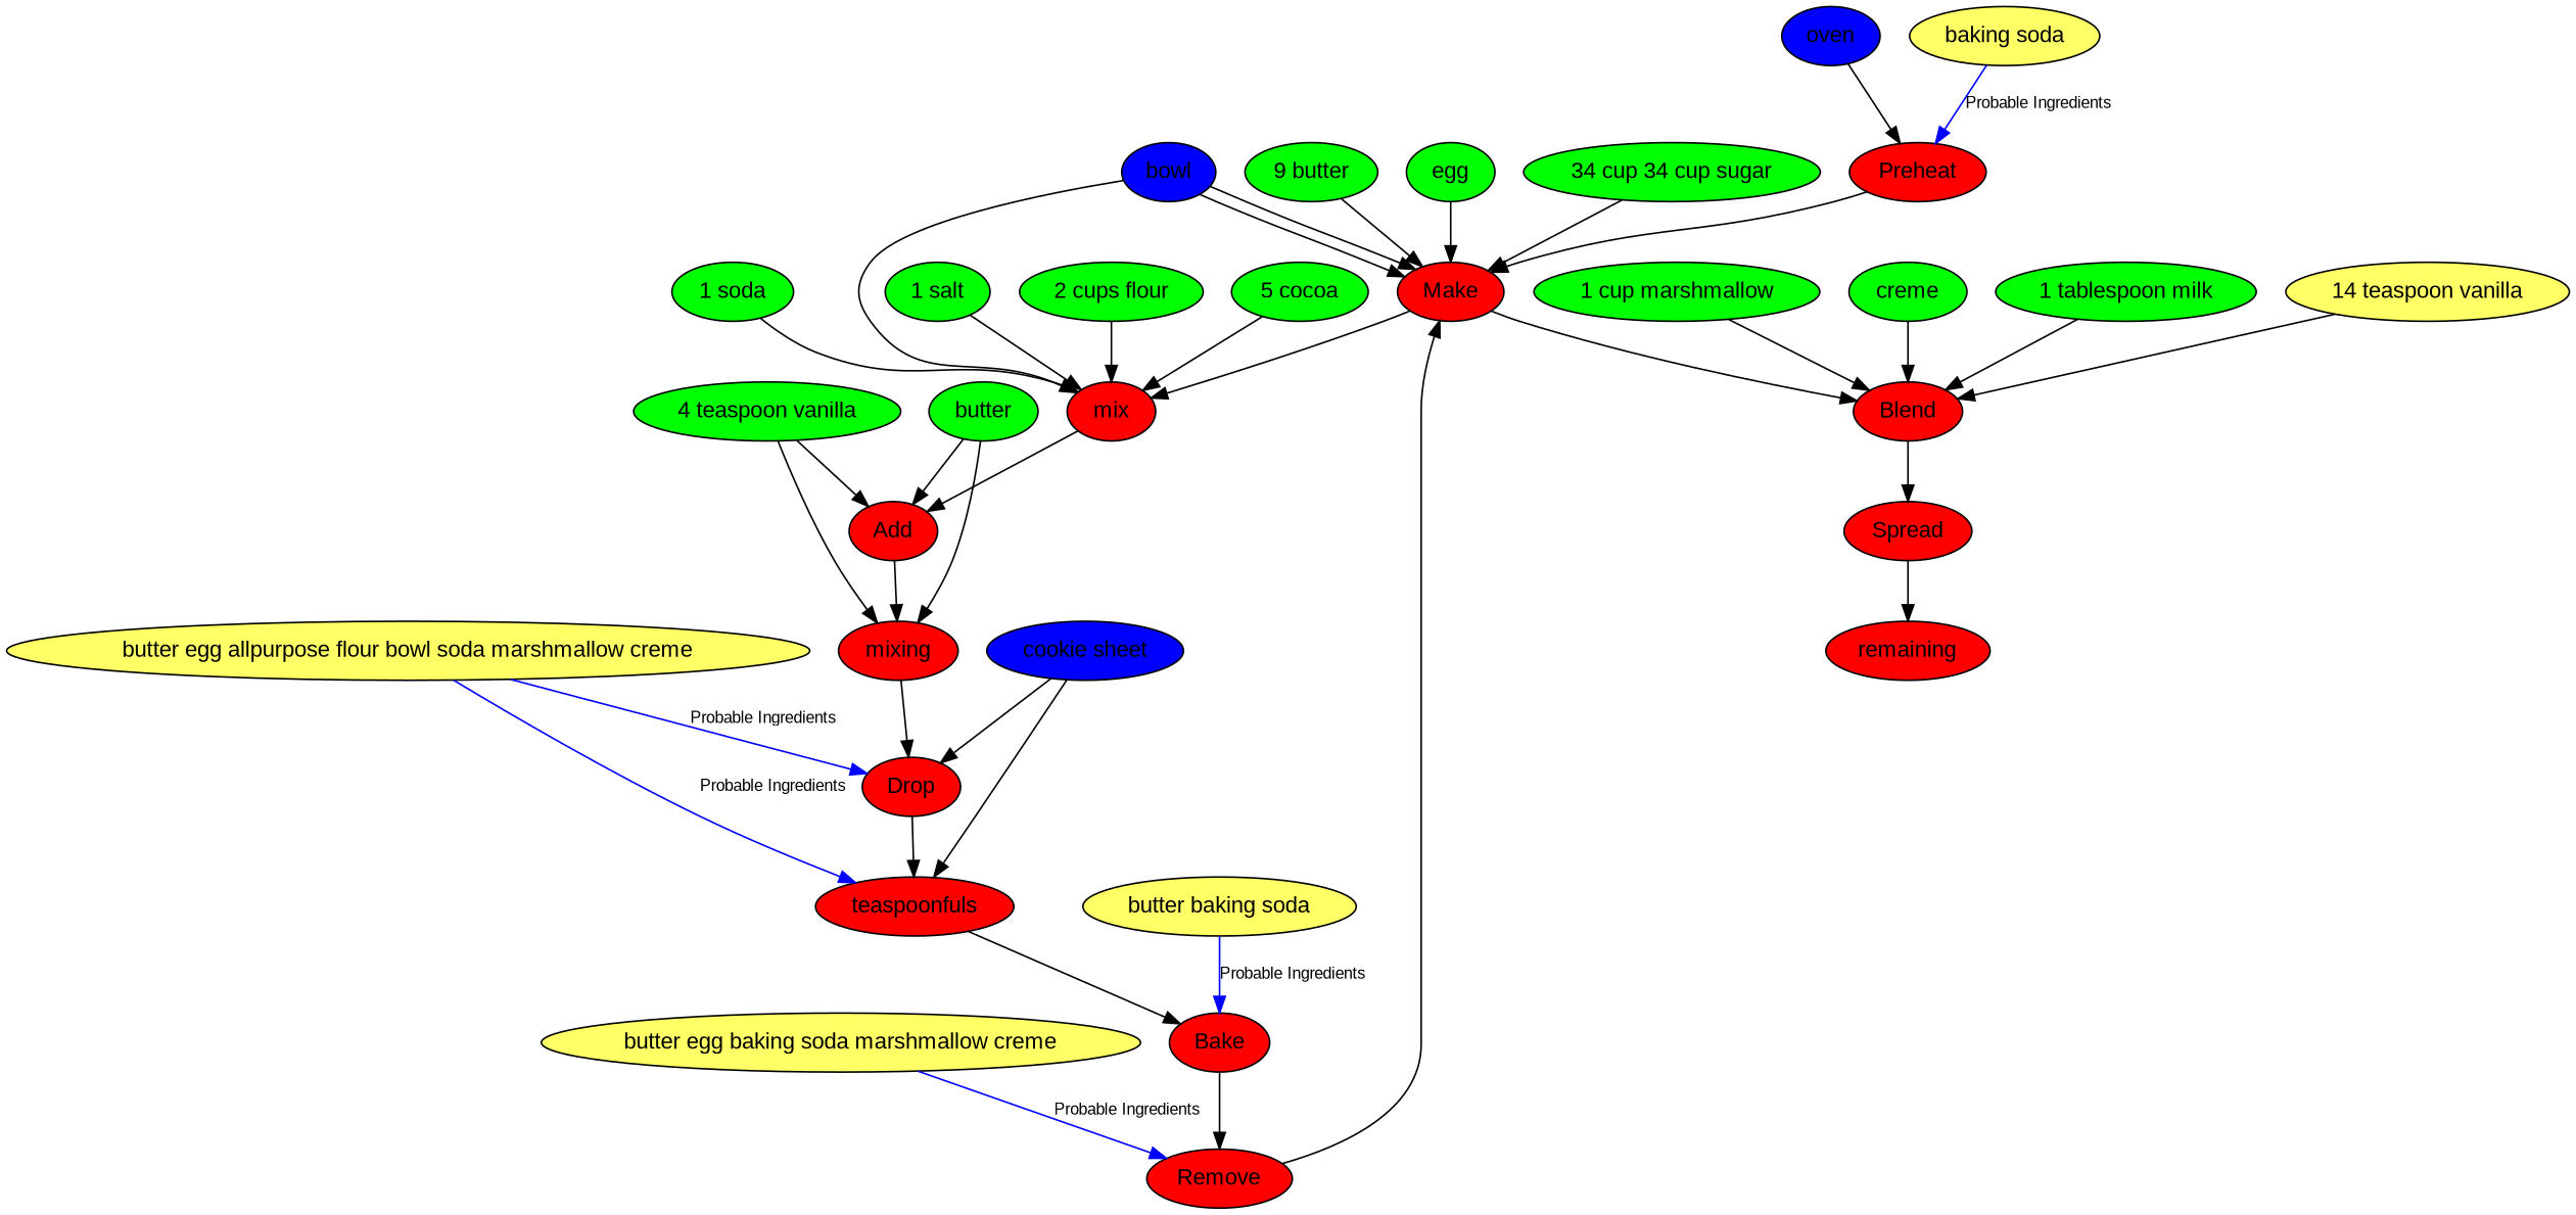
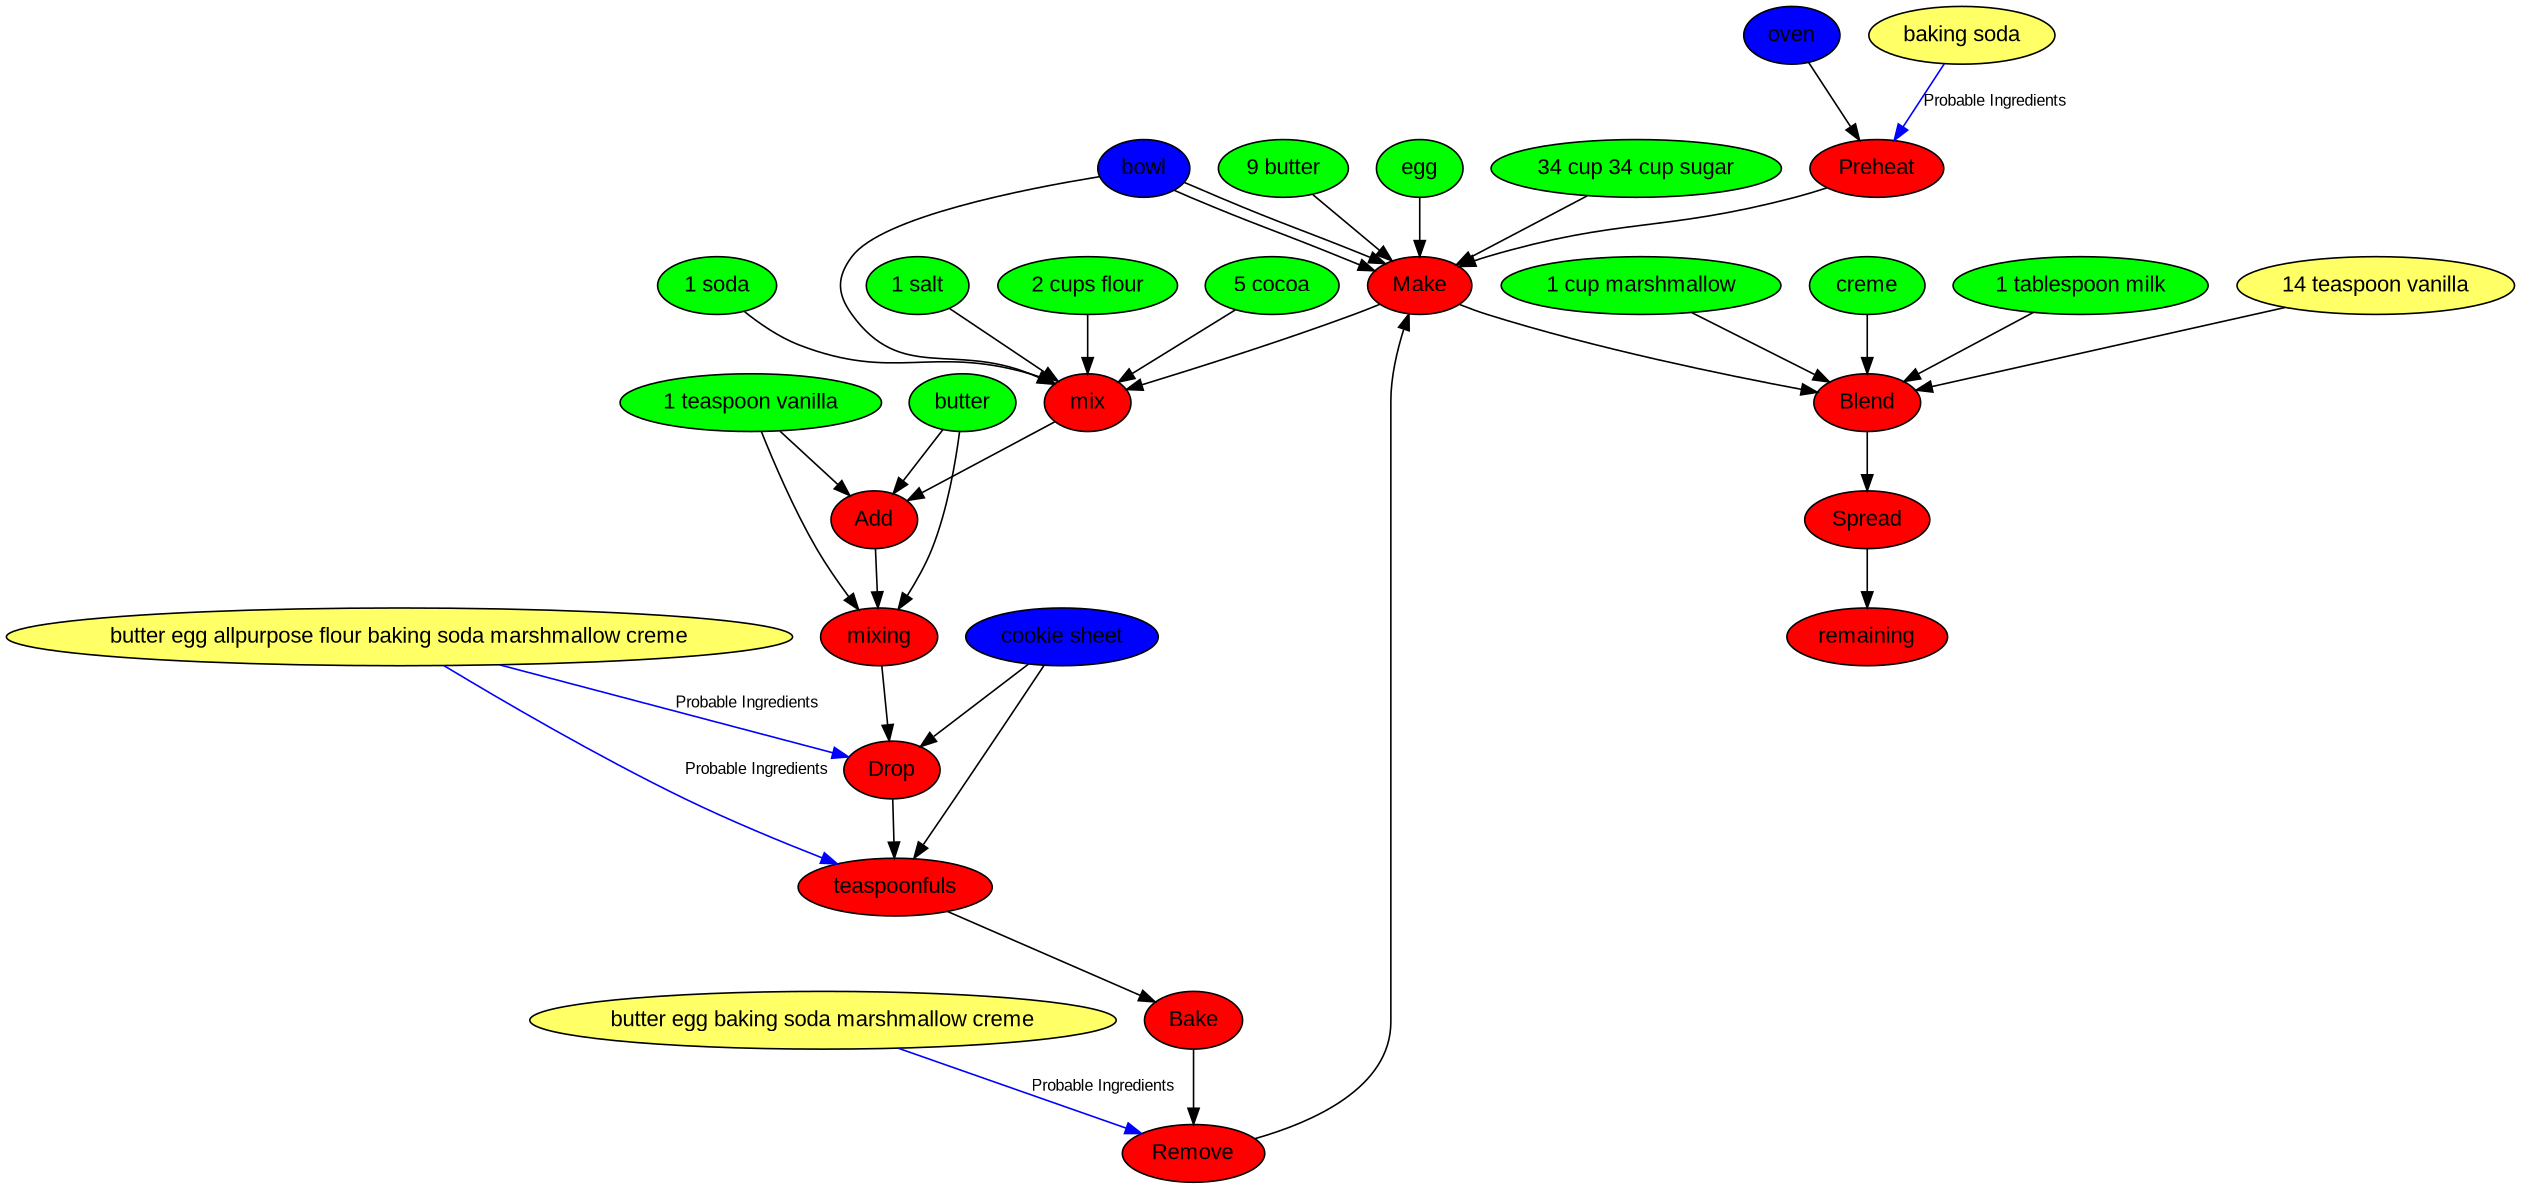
  digraph {
    fontname="Liberation Sans"
    node [fillcolor=red fontname="Liberation Sans" style=filled]
    edge [fontname="Liberation Sans"]
    Preheat
    Make
    mix
    Blend
    oven [fillcolor="#0000ff"]
    "baking soda" [fillcolor="#ffff66"]
    Add
    Spread
    n9 [fillcolor=green label="9 butter"]
    egg [fillcolor=green]
    bowl [fillcolor="#0000ff"]
    mixing
    "2 cups flour" [fillcolor=green]
    "5 cocoa" [fillcolor=green]
    "1 soda" [fillcolor=green]
    "1 salt" [fillcolor=green]
    Drop
    butter [fillcolor=green]
-   "1 teaspoon vanilla" [fillcolor=green label="4 teaspoon vanilla"]
+   "1 teaspoon vanilla" [fillcolor=green]
    teaspoonfuls
    Bake
    Remove
    "cookie sheet" [fillcolor="#0000ff"]
-   "butter egg allpurpose flour baking soda marshmallow creme" [fillcolor="#ffff66" label="butter egg allpurpose flour bowl soda marshmallow creme"]
-   "butter baking soda" [fillcolor="#ffff66"]
+   "butter egg allpurpose flour baking soda marshmallow creme" [fillcolor="#ffff66"]
    "butter egg baking soda marshmallow creme" [fillcolor="#ffff66"]
    "34 cup 34 cup sugar" [fillcolor=green]
    remaining
    "14 teaspoon vanilla" [fillcolor="#ffff66"]
    "1 cup marshmallow" [fillcolor=green]
    creme [fillcolor=green]
    "1 tablespoon milk" [fillcolor=green]
    Preheat -> Make
    Make -> mix
    Make -> Blend
    mix -> Add
    Blend -> Spread
    oven -> Preheat
    "baking soda" -> Preheat [color=blue fontsize=10.0 label="Probable Ingredients" labelfontcolor="#009933"]
    Add -> mixing
    Spread -> remaining
    n9 -> Make
    egg -> Make
    bowl -> Make
    bowl -> Make
    bowl -> mix
    mixing -> Drop
    "2 cups flour" -> mix
    "5 cocoa" -> mix
    "1 soda" -> mix
    "1 salt" -> mix
    Drop -> teaspoonfuls
    butter -> Add
    butter -> mixing
    "1 teaspoon vanilla" -> Add
    "1 teaspoon vanilla" -> mixing
    teaspoonfuls -> Bake
    Bake -> Remove
    Remove -> Make
    "cookie sheet" -> Drop
    "cookie sheet" -> teaspoonfuls
    "butter egg allpurpose flour baking soda marshmallow creme" -> Drop [color=blue fontsize=10.0 label="Probable Ingredients" labelfontcolor="#009933"]
    "butter egg allpurpose flour baking soda marshmallow creme" -> teaspoonfuls [color=blue fontsize=10.0 label="Probable Ingredients" labelfontcolor="#009933"]
-   "butter baking soda" -> Bake [color=blue fontsize=10.0 label="Probable Ingredients" labelfontcolor="#009933"]
    "butter egg baking soda marshmallow creme" -> Remove [color=blue fontsize=10.0 label="Probable Ingredients" labelfontcolor="#009933"]
    "34 cup 34 cup sugar" -> Make
    "14 teaspoon vanilla" -> Blend
    "1 cup marshmallow" -> Blend
    creme -> Blend
    "1 tablespoon milk" -> Blend
  }
